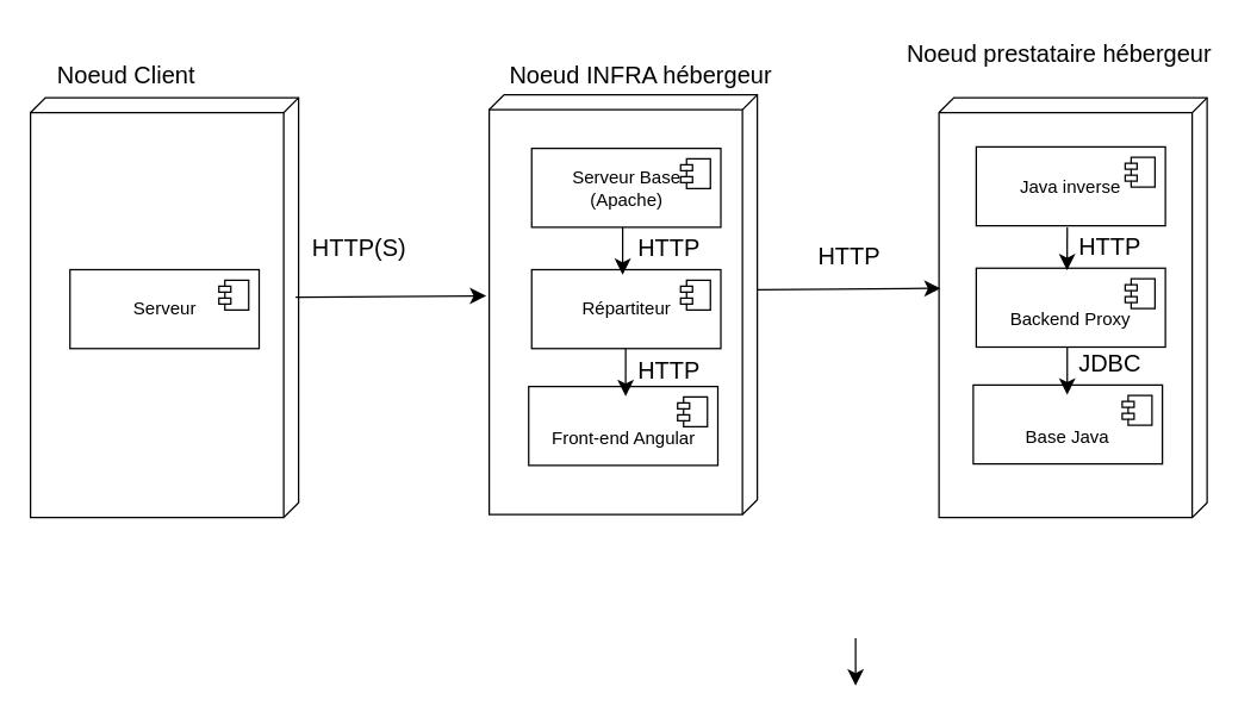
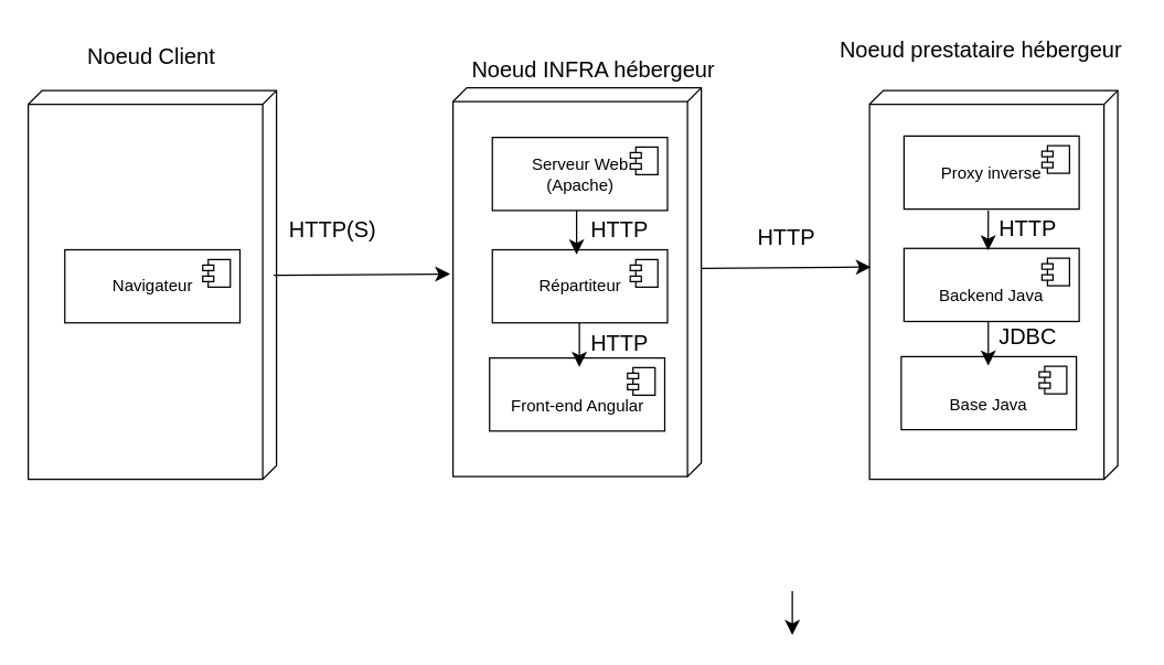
  <mxCell id="0" />
  <mxCell id="1" parent="0" />
  <mxCell id="2" value="" style="verticalAlign=top;align=left;spacingTop=8;spacingLeft=2;spacingRight=12;shape=cube;size=10;direction=south;fontStyle=4;html=1;whiteSpace=wrap;" vertex="1" parent="1"><mxGeometry x="328" y="63" width="180" height="282" as="geometry" /></mxCell>
- <mxCell id="3" value="&lt;div&gt;Serveur Base&lt;/div&gt;&lt;div&gt;(Apache)&lt;br&gt;&lt;/div&gt;" style="html=1;dropTarget=0;whiteSpace=wrap;" vertex="1" parent="1"><mxGeometry x="356.5" y="99" width="127" height="53" as="geometry" /></mxCell>
+ <mxCell id="3" value="&lt;div&gt;Serveur Web&lt;/div&gt;&lt;div&gt;(Apache)&lt;br&gt;&lt;/div&gt;" style="html=1;dropTarget=0;whiteSpace=wrap;" vertex="1" parent="1"><mxGeometry x="356.5" y="99" width="127" height="53" as="geometry" /></mxCell>
  <mxCell id="4" value="" style="shape=module;jettyWidth=8;jettyHeight=4;" vertex="1" parent="3"><mxGeometry x="1" width="20" height="20" relative="1" as="geometry"><mxPoint x="-27" y="7" as="offset" /></mxGeometry></mxCell>
  <mxCell id="5" style="edgeStyle=none;curved=1;rounded=0;orthogonalLoop=1;jettySize=auto;html=1;exitX=0.5;exitY=1;exitDx=0;exitDy=0;fontSize=12;startSize=8;endSize=8;" edge="1" parent="1" source="3" target="3"><mxGeometry relative="1" as="geometry" /></mxCell>
  <mxCell id="6" value="Répartiteur" style="html=1;dropTarget=0;whiteSpace=wrap;" vertex="1" parent="1"><mxGeometry x="356.5" y="180.5" width="127" height="53" as="geometry" /></mxCell>
  <mxCell id="7" value="" style="shape=module;jettyWidth=8;jettyHeight=4;" vertex="1" parent="6"><mxGeometry x="1" width="20" height="20" relative="1" as="geometry"><mxPoint x="-27" y="7" as="offset" /></mxGeometry></mxCell>
  <mxCell id="8" value="&lt;div&gt;&lt;br&gt;&lt;/div&gt;&lt;div&gt;Front-end Angular&lt;/div&gt;" style="html=1;dropTarget=0;whiteSpace=wrap;" vertex="1" parent="1"><mxGeometry x="354.5" y="259" width="127" height="53" as="geometry" /></mxCell>
  <mxCell id="9" value="" style="shape=module;jettyWidth=8;jettyHeight=4;" vertex="1" parent="8"><mxGeometry x="1" width="20" height="20" relative="1" as="geometry"><mxPoint x="-27" y="7" as="offset" /></mxGeometry></mxCell>
  <mxCell id="10" value="" style="verticalAlign=top;align=left;spacingTop=8;spacingLeft=2;spacingRight=12;shape=cube;size=10;direction=south;fontStyle=4;html=1;whiteSpace=wrap;" vertex="1" parent="1"><mxGeometry x="630" y="65" width="180" height="282" as="geometry" /></mxCell>
- <mxCell id="11" value="Java inverse" style="html=1;dropTarget=0;whiteSpace=wrap;" vertex="1" parent="1"><mxGeometry x="655" y="98" width="127" height="53" as="geometry" /></mxCell>
+ <mxCell id="11" value="Proxy inverse" style="html=1;dropTarget=0;whiteSpace=wrap;" vertex="1" parent="1"><mxGeometry x="655" y="98" width="127" height="53" as="geometry" /></mxCell>
  <mxCell id="12" value="" style="shape=module;jettyWidth=8;jettyHeight=4;" vertex="1" parent="11"><mxGeometry x="1" width="20" height="20" relative="1" as="geometry"><mxPoint x="-27" y="7" as="offset" /></mxGeometry></mxCell>
  <mxCell id="13" style="edgeStyle=none;curved=1;rounded=0;orthogonalLoop=1;jettySize=auto;html=1;exitX=0.5;exitY=1;exitDx=0;exitDy=0;fontSize=12;startSize=8;endSize=8;" edge="1" parent="1" source="11" target="11"><mxGeometry relative="1" as="geometry" /></mxCell>
- <mxCell id="14" value="&lt;br&gt;&lt;div&gt;Backend Proxy&lt;/div&gt;" style="html=1;dropTarget=0;whiteSpace=wrap;" vertex="1" parent="1"><mxGeometry x="655" y="179.5" width="127" height="53" as="geometry" /></mxCell>
+ <mxCell id="14" value="&lt;br&gt;&lt;div&gt;Backend Java&lt;/div&gt;" style="html=1;dropTarget=0;whiteSpace=wrap;" vertex="1" parent="1"><mxGeometry x="655" y="179.5" width="127" height="53" as="geometry" /></mxCell>
  <mxCell id="15" value="" style="shape=module;jettyWidth=8;jettyHeight=4;" vertex="1" parent="14"><mxGeometry x="1" width="20" height="20" relative="1" as="geometry"><mxPoint x="-27" y="7" as="offset" /></mxGeometry></mxCell>
  <mxCell id="16" value="&lt;div&gt;&lt;br&gt;&lt;/div&gt;&lt;div&gt;Base Java&lt;/div&gt;" style="html=1;dropTarget=0;whiteSpace=wrap;" vertex="1" parent="1"><mxGeometry x="653" y="258" width="127" height="53" as="geometry" /></mxCell>
  <mxCell id="17" value="" style="shape=module;jettyWidth=8;jettyHeight=4;" vertex="1" parent="16"><mxGeometry x="1" width="20" height="20" relative="1" as="geometry"><mxPoint x="-27" y="7" as="offset" /></mxGeometry></mxCell>
  <mxCell id="18" value="" style="verticalAlign=top;align=left;spacingTop=8;spacingLeft=2;spacingRight=12;shape=cube;size=10;direction=south;fontStyle=4;html=1;whiteSpace=wrap;" vertex="1" parent="1"><mxGeometry x="20" y="65" width="180" height="282" as="geometry" /></mxCell>
  <mxCell id="19" style="edgeStyle=none;curved=1;rounded=0;orthogonalLoop=1;jettySize=auto;html=1;exitX=0.5;exitY=1;exitDx=0;exitDy=0;fontSize=12;startSize=8;endSize=8;" edge="1" parent="1"><mxGeometry relative="1" as="geometry"><mxPoint x="110" y="152" as="sourcePoint" /><mxPoint x="110" y="152" as="targetPoint" /></mxGeometry></mxCell>
- <mxCell id="20" value="Serveur" style="html=1;dropTarget=0;whiteSpace=wrap;" vertex="1" parent="1"><mxGeometry x="46.5" y="180.5" width="127" height="53" as="geometry" /></mxCell>
+ <mxCell id="20" value="Navigateur" style="html=1;dropTarget=0;whiteSpace=wrap;" vertex="1" parent="1"><mxGeometry x="46.5" y="180.5" width="127" height="53" as="geometry" /></mxCell>
  <mxCell id="21" value="" style="shape=module;jettyWidth=8;jettyHeight=4;" vertex="1" parent="20"><mxGeometry x="1" width="20" height="20" relative="1" as="geometry"><mxPoint x="-27" y="7" as="offset" /></mxGeometry></mxCell>
  <mxCell id="22" value="" style="endArrow=classic;html=1;rounded=0;fontSize=12;startSize=8;endSize=8;curved=1;" edge="1" parent="1"><mxGeometry width="50" height="50" relative="1" as="geometry"><mxPoint x="574" y="428" as="sourcePoint" /><mxPoint x="574" y="460" as="targetPoint" /></mxGeometry></mxCell>
  <mxCell id="23" value="" style="endArrow=classic;html=1;rounded=0;fontSize=12;startSize=8;endSize=8;curved=1;entryX=0.479;entryY=1.011;entryDx=0;entryDy=0;entryPerimeter=0;" edge="1" parent="1" target="2"><mxGeometry width="50" height="50" relative="1" as="geometry"><mxPoint x="198" y="199" as="sourcePoint" /><mxPoint x="269" y="199" as="targetPoint" /></mxGeometry></mxCell>
  <mxCell id="24" value="" style="endArrow=classic;html=1;rounded=0;fontSize=12;startSize=8;endSize=8;curved=1;entryX=0.454;entryY=0.994;entryDx=0;entryDy=0;entryPerimeter=0;" edge="1" parent="1" target="10"><mxGeometry width="50" height="50" relative="1" as="geometry"><mxPoint x="508" y="194" as="sourcePoint" /><mxPoint x="579" y="194" as="targetPoint" /></mxGeometry></mxCell>
  <mxCell id="25" value="" style="endArrow=classic;html=1;rounded=0;fontSize=12;startSize=8;endSize=8;curved=1;" edge="1" parent="1"><mxGeometry width="50" height="50" relative="1" as="geometry"><mxPoint x="417.6" y="152" as="sourcePoint" /><mxPoint x="417.6" y="184" as="targetPoint" /></mxGeometry></mxCell>
  <mxCell id="26" value="" style="endArrow=classic;html=1;rounded=0;fontSize=12;startSize=8;endSize=8;curved=1;" edge="1" parent="1"><mxGeometry width="50" height="50" relative="1" as="geometry"><mxPoint x="419.6" y="233.5" as="sourcePoint" /><mxPoint x="419.6" y="265.5" as="targetPoint" /></mxGeometry></mxCell>
  <mxCell id="27" value="" style="endArrow=classic;html=1;rounded=0;fontSize=12;startSize=8;endSize=8;curved=1;" edge="1" parent="1"><mxGeometry width="50" height="50" relative="1" as="geometry"><mxPoint x="716.1" y="152" as="sourcePoint" /><mxPoint x="716" y="181" as="targetPoint" /></mxGeometry></mxCell>
  <mxCell id="28" value="" style="endArrow=classic;html=1;rounded=0;fontSize=12;startSize=8;endSize=8;curved=1;" edge="1" parent="1"><mxGeometry width="50" height="50" relative="1" as="geometry"><mxPoint x="716.1" y="232.5" as="sourcePoint" /><mxPoint x="716.1" y="264.5" as="targetPoint" /></mxGeometry></mxCell>
  <mxCell id="29" value="HTTP" style="text;html=1;align=center;verticalAlign=middle;whiteSpace=wrap;rounded=0;fontSize=16;" vertex="1" parent="1"><mxGeometry x="419" y="150.5" width="60" height="30" as="geometry" /></mxCell>
  <mxCell id="30" value="HTTP" style="text;html=1;align=center;verticalAlign=middle;whiteSpace=wrap;rounded=0;fontSize=16;" vertex="1" parent="1"><mxGeometry x="419" y="232.5" width="60" height="30" as="geometry" /></mxCell>
  <mxCell id="31" value="HTTP" style="text;html=1;align=center;verticalAlign=middle;whiteSpace=wrap;rounded=0;fontSize=16;" vertex="1" parent="1"><mxGeometry x="715" y="149.5" width="60" height="30" as="geometry" /></mxCell>
  <mxCell id="32" value="JDBC" style="text;html=1;align=center;verticalAlign=middle;whiteSpace=wrap;rounded=0;fontSize=16;" vertex="1" parent="1"><mxGeometry x="715" y="228" width="60" height="30" as="geometry" /></mxCell>
  <mxCell id="33" value="HTTP(S)" style="text;html=1;align=center;verticalAlign=middle;whiteSpace=wrap;rounded=0;fontSize=16;" vertex="1" parent="1"><mxGeometry x="211" y="151" width="60" height="30" as="geometry" /></mxCell>
  <mxCell id="34" value="HTTP" style="text;html=1;align=center;verticalAlign=middle;whiteSpace=wrap;rounded=0;fontSize=16;" vertex="1" parent="1"><mxGeometry x="540" y="156" width="60" height="30" as="geometry" /></mxCell>
  <mxCell id="35" value="Noeud prestataire hébergeur" style="text;html=1;align=center;verticalAlign=middle;whiteSpace=wrap;rounded=0;fontSize=16;" vertex="1" parent="1"><mxGeometry x="600" y="20" width="222" height="30" as="geometry" /></mxCell>
- <mxCell id="36" value="Noeud Client" style="text;html=1;align=center;verticalAlign=middle;whiteSpace=wrap;rounded=0;fontSize=16;" vertex="1" parent="1"><mxGeometry x="22" y="35" width="125" height="30" as="geometry" /></mxCell>
+ <mxCell id="36" value="Noeud Client" style="text;html=1;align=center;verticalAlign=middle;whiteSpace=wrap;rounded=0;fontSize=16;" vertex="1" parent="1"><mxGeometry x="47" y="25" width="125" height="30" as="geometry" /></mxCell>
  <mxCell id="37" value="Noeud INFRA hébergeur" style="text;html=1;align=center;verticalAlign=middle;whiteSpace=wrap;rounded=0;fontSize=16;" vertex="1" parent="1"><mxGeometry x="319" y="35" width="222" height="30" as="geometry" /></mxCell>
